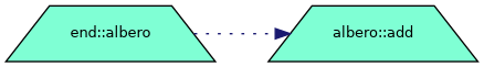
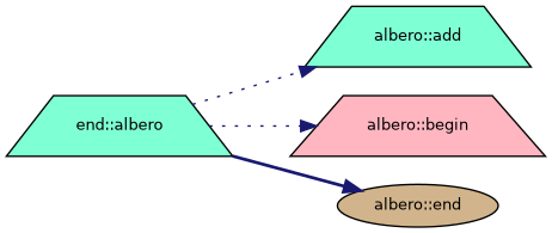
  digraph {
    rankdir=LR
    node [color=black fillcolor=aquamarine fontname=Helvetica fontsize=10 shape=trapezium style=filled]
    edge [color=midnightblue fontname=Helvetica fontsize=10 labelfontname=Helvetica labelfontsize=10 style=dotted]
    n1 [fontcolor=black height=0.2 label="end::albero" width=0.4]
    n2 [height=0.2 label="albero::add" width=0.4]
+   n3 [fillcolor=lightpink height=0.2 label="albero::begin" width=0.4]
+   n4 [fillcolor=tan height=0.2 label="albero::end" shape=ellipse width=0.4]
    n1 -> n2
+   n1 -> n3
+   n1 -> n4 [style=bold]
  }
